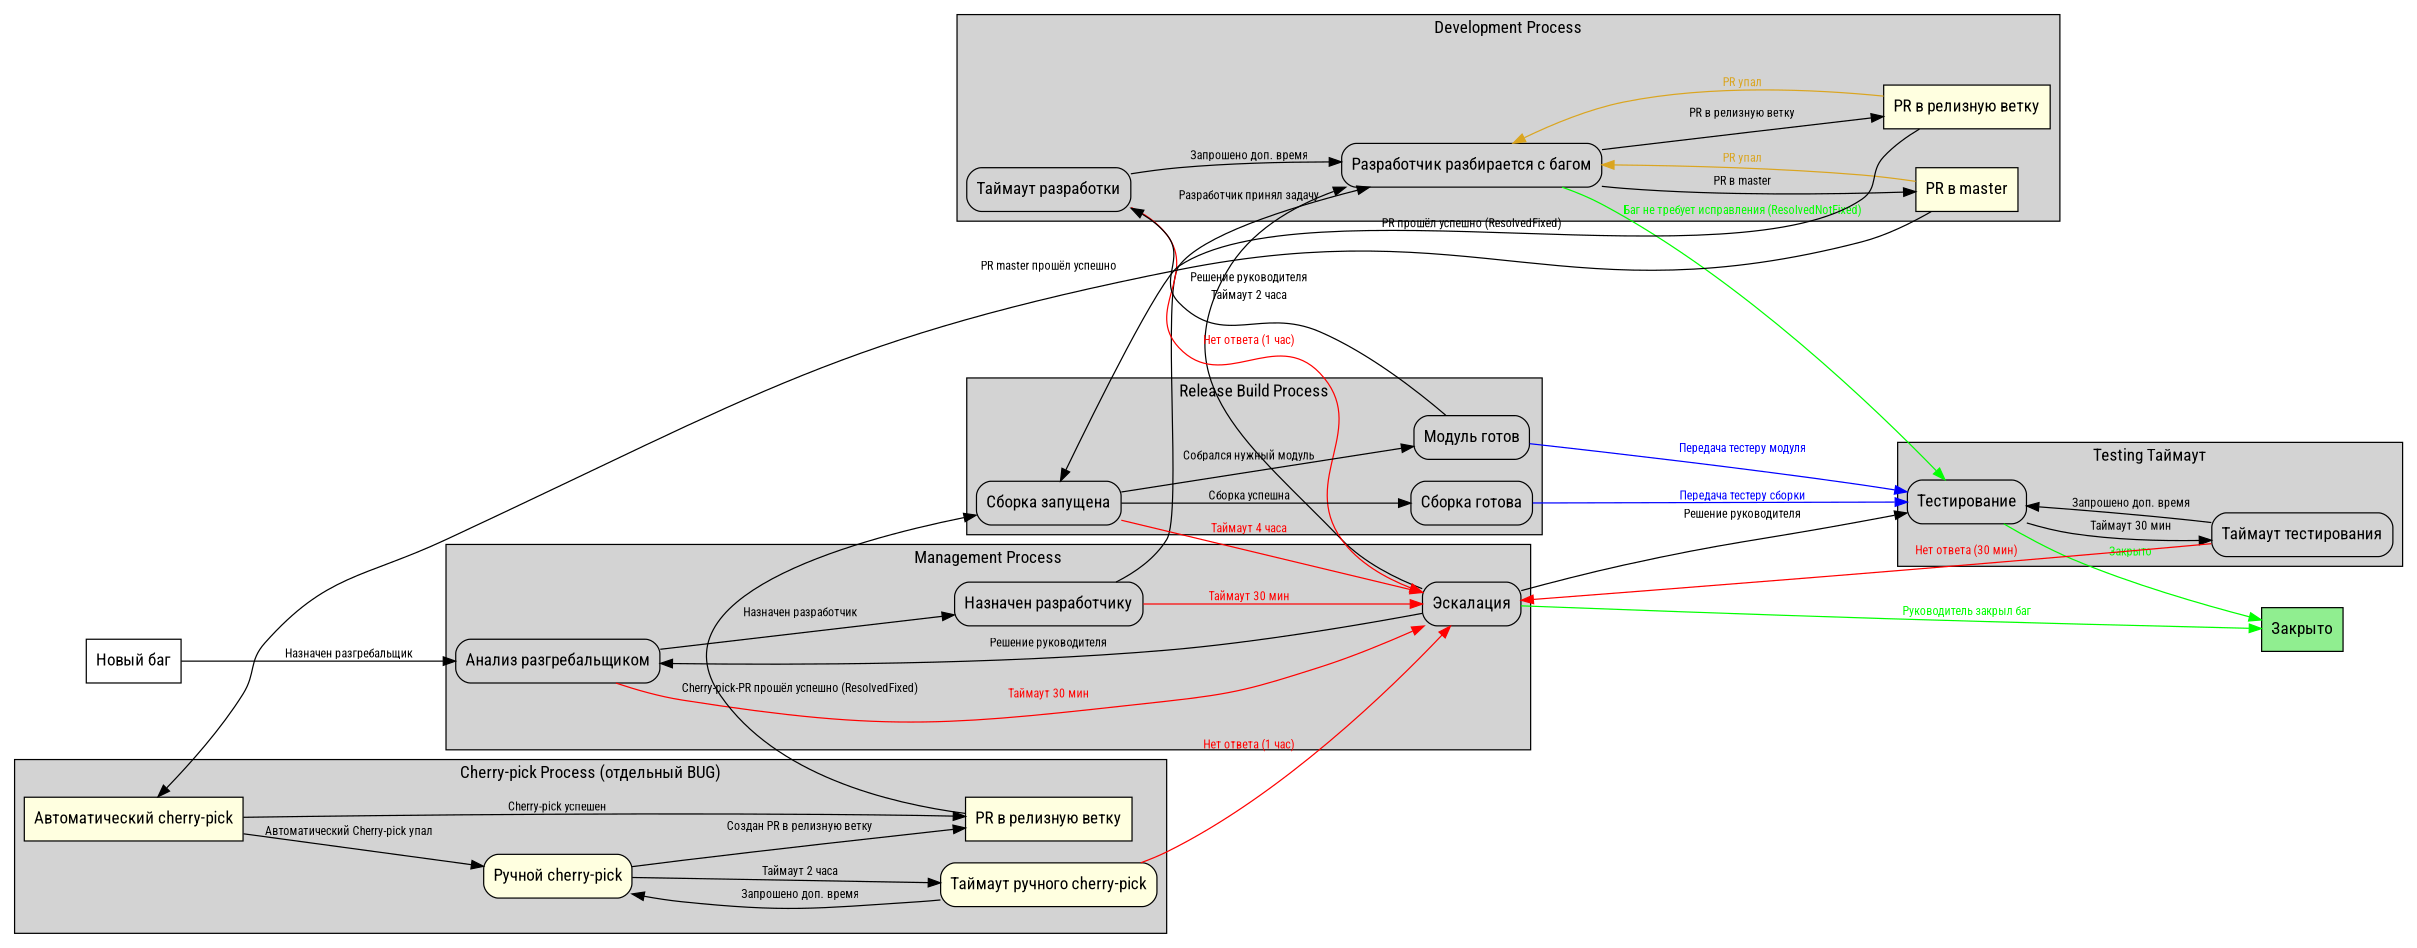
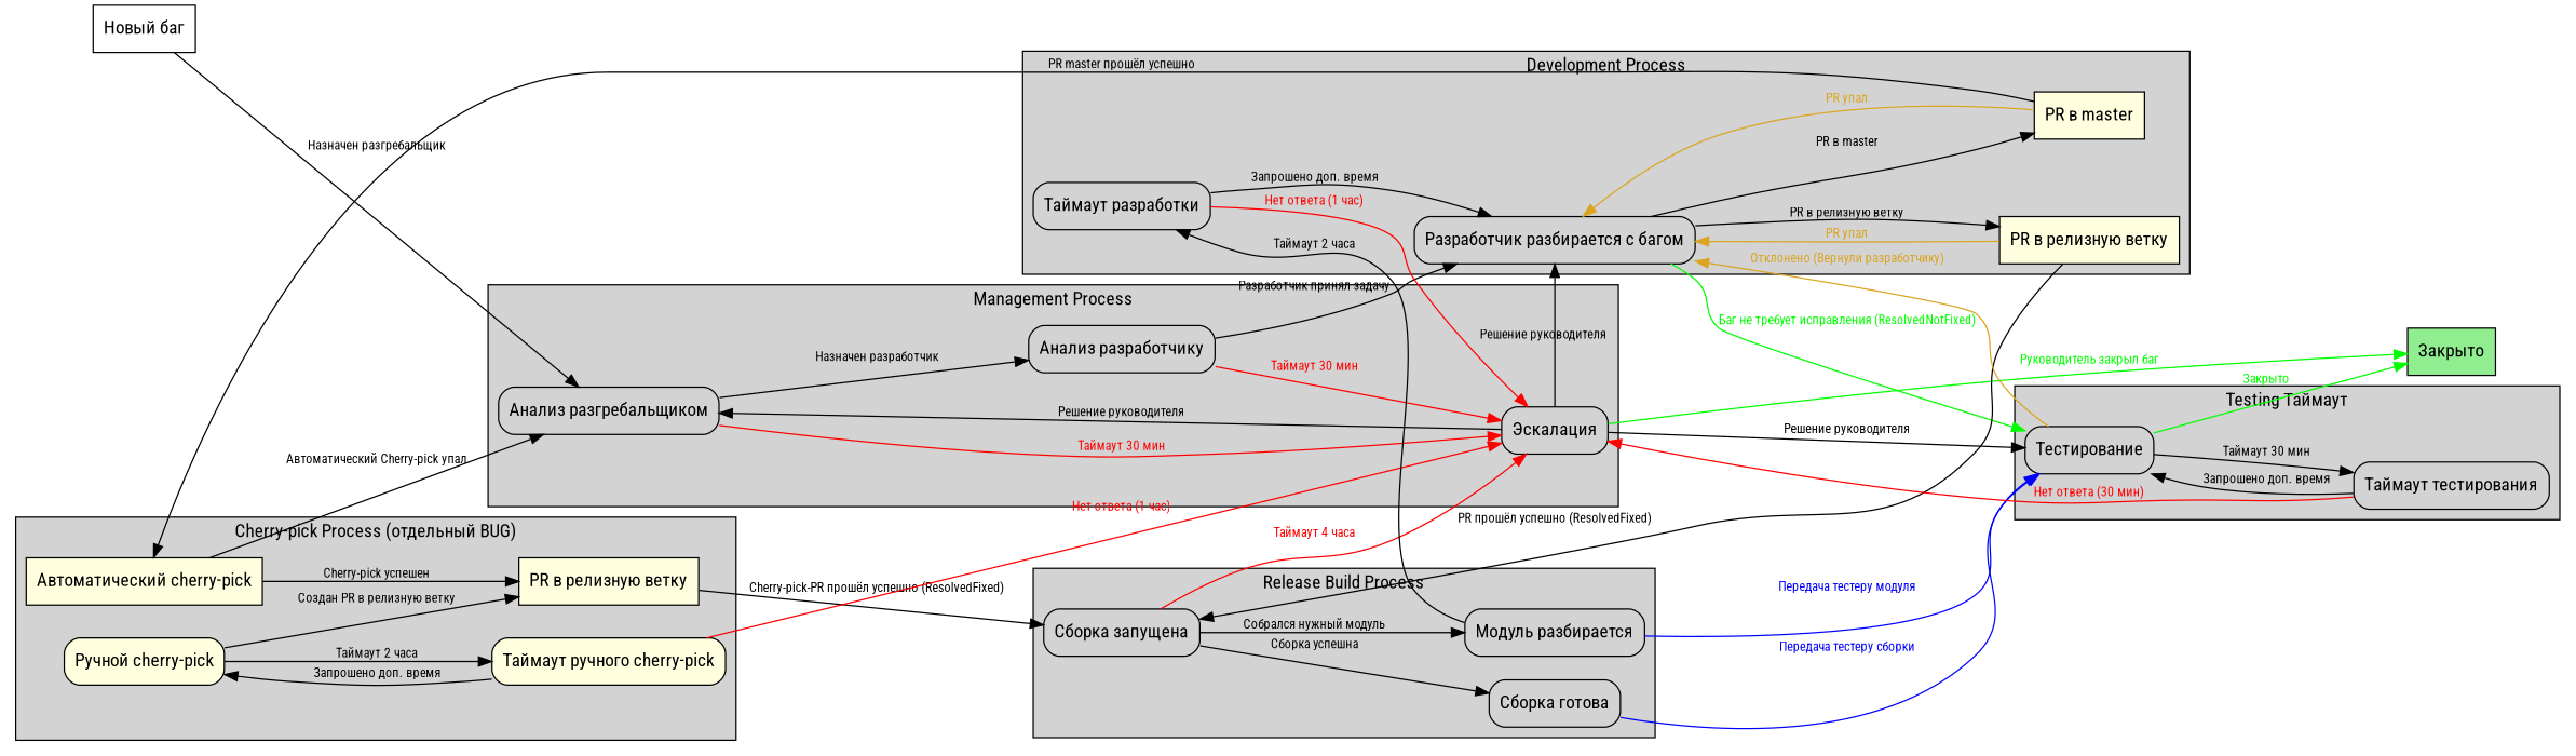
  digraph {
    fontname="Roboto Condensed"
    rankdir=LR
    node [fontname="Roboto Condensed" shape=box style="rounded,filled"]
    edge [fontname="Roboto Condensed" fontsize=10]
    n1 [label="Анализ разгребальщиком"]
-   n2 [label="Назначен разработчику"]
+   n2 [label="Анализ разработчику"]
    n3 [label="Эскалация"]
    n4 [label="Разработчик разбирается с багом"]
    n5 [label="Таймаут разработки"]
    n6 [fillcolor=lightyellow label="PR в master" style=filled]
    n7 [fillcolor=lightyellow label="PR в релизную ветку" style=filled]
    n8 [fillcolor=lightyellow label="Автоматический cherry-pick" style=filled]
    n9 [fillcolor=lightyellow label="Ручной cherry-pick"]
    n10 [fillcolor=lightyellow label="PR в релизную ветку" style=filled]
    n11 [fillcolor=lightyellow label="Таймаут ручного cherry-pick"]
    n12 [label="Сборка запущена"]
    n13 [label="Сборка готова"]
-   n14 [label="Модуль готов"]
+   n14 [label="Модуль разбирается"]
    n15 [label="Тестирование"]
    n16 [label="Таймаут тестирования"]
    n17 [StateInfo=Finish fillcolor=lightgreen label="Закрыто" style=filled]
    n18 [StateInfo=Start fillcolor=white label="Новый баг" style=filled]
    subgraph cluster_1 {
      label="Management Process"
      style=filled
      n1
      n2
      n3
    }
    subgraph cluster_2 {
      fillcolor=lightgrey
      label="Development Process"
      style=filled
      n4
      n5
      n6
      n7
    }
    subgraph cluster_3 {
      fillcolor=lightgrey
      label="Cherry-pick Process (отдельный BUG)"
      style=filled
      n8
      n9
      n10
      n11
    }
    subgraph cluster_4 {
      fillcolor=lightgrey
      label="Release Build Process"
      style=filled
      n12
      n13
      n14
    }
    subgraph cluster_5 {
      fillcolor=lightgrey
      label="Testing Таймаут"
      style=filled
      n15
      n16
    }
    n1 -> n2 [event=AssignDeveloper label="Назначен разработчик"]
    n1 -> n3 [color=red event=EscalateTriage fontcolor=red label="Таймаут 30 мин"]
    n2 -> n3 [color=red event=EscalateAssignment fontcolor=red label="Таймаут 30 мин"]
    n2 -> n4 [event=AcceptTask label="Разработчик принял задачу"]
    n3 -> n1 [event=ReassignToTriage label="Решение руководителя"]
    n3 -> n4 [event=ReassignToDev label="Решение руководителя"]
    n3 -> n15 [event=ReassignToQA label="Решение руководителя"]
    n3 -> n17 [color=green event=ForceCloseBug fontcolor=green label="Руководитель закрыл баг"]
    n4 -> n6 [event=CreatePrToMaster label="PR в master"]
    n4 -> n7 [event=CreatePrToRelease label="PR в релизную ветку"]
    n4 -> n15 [color=green event=ResolveNotFixed fontcolor=green label="Баг не требует исправления (ResolvedNotFixed)"]
    n5 -> n3 [color=red event=EscalateDev fontcolor=red label="Нет ответа (1 час)"]
    n5 -> n4 [event=RequestDevExtension label="Запрошено доп. время"]
    n6 -> n4 [color=goldenrod event=FailPrToMaster fontcolor=goldenrod label="PR упал"]
    n6 -> n8 [event=MergePrToMaster label="PR master прошёл успешно" "ТестовыйАтрибут"=42]
    n7 -> n4 [color=goldenrod event=FailPrToRelease fontcolor=goldenrod label="PR упал"]
    n7 -> n12 [event=MergePrToRelease label="PR прошёл успешно (ResolvedFixed)"]
-   n8 -> n9 [event=FailAutoCherrypick label="Автоматический Cherry-pick упал"]
+   n8 -> n1 [event=FailAutoCherrypick label="Автоматический Cherry-pick упал"]
    n8 -> n10 [event=ApplyAutoCherrypick label="Cherry-pick успешен"]
    n9 -> n10 [event=CreateCherrypickPr label="Создан PR в релизную ветку"]
    n9 -> n11 [event=TriggerManualCherrypickTimeout label="Таймаут 2 часа"]
    n10 -> n12 [event=MergeCherrypickPr label="Cherry-pick-PR прошёл успешно (ResolvedFixed)"]
    n11 -> n3 [color=red event=EscalateCherrypick fontcolor=red label="Нет ответа (1 час)"]
    n11 -> n9 [event=RequestCherrypickExtension label="Запрошено доп. время"]
    n12 -> n3 [color=red event=EscalateBuild fontcolor=red label="Таймаут 4 часа"]
    n12 -> n13 [event=CompleteBuild label="Сборка успешна"]
    n12 -> n14 [event=CompleteModuleBuild label="Собрался нужный модуль"]
    n13 -> n15 [color=blue event=NotifyQABuild fontcolor=blue label="Передача тестеру сборки"]
    n14 -> n5 [event=TriggerDevTimeout label="Таймаут 2 часа"]
    n14 -> n15 [color=blue event=NotifyQAModule fontcolor=blue label="Передача тестеру модуля"]
+   n15 -> n4 [color=goldenrod event=RejectByQA fontcolor=goldenrod label="Отклонено (Вернули разработчику)"]
    n15 -> n16 [event=TriggerQATimeout label="Таймаут 30 мин"]
    n15 -> n17 [color=green event=CloseBug fontcolor=green label="Закрыто"]
    n16 -> n3 [color=red event=EscalateQA fontcolor=red label="Нет ответа (30 мин)"]
    n16 -> n15 [event=RequestQAExtension label="Запрошено доп. время"]
    n18 -> n1 [event=AssignTriage label="Назначен разгребальщик"]
  }
